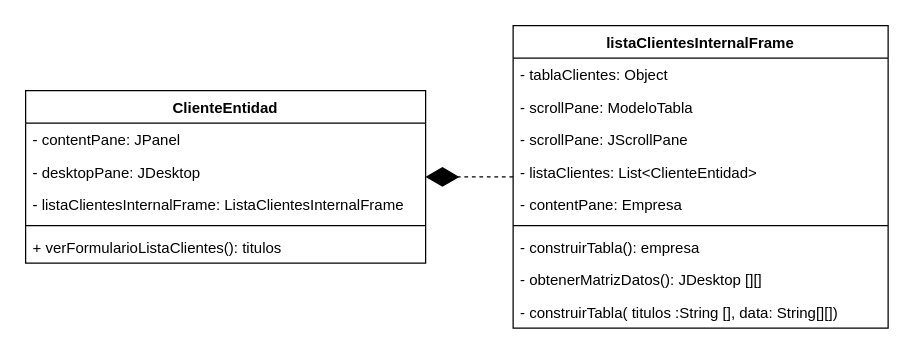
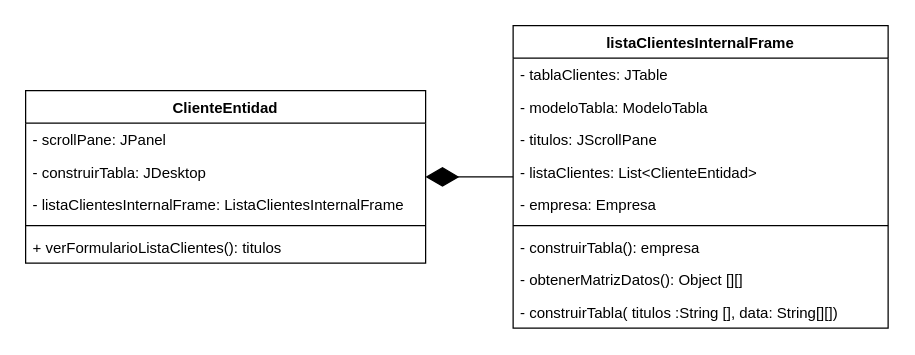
  <mxCell id="0" />
  <mxCell id="1" parent="0" />
  <mxCell id="2" value="ClienteEntidad" style="swimlane;fontStyle=1;align=center;verticalAlign=top;childLayout=stackLayout;horizontal=1;startSize=26;horizontalStack=0;resizeParent=1;resizeParentMax=0;resizeLast=0;collapsible=1;marginBottom=0;" vertex="1" parent="1"><mxGeometry x="20" y="72" width="320" height="138" as="geometry" /></mxCell>
- <mxCell id="3" value="- contentPane: JPanel" style="text;strokeColor=none;fillColor=none;align=left;verticalAlign=top;spacingLeft=4;spacingRight=4;overflow=hidden;rotatable=0;points=[[0,0.5],[1,0.5]];portConstraint=eastwest;" vertex="1" parent="2"><mxGeometry y="26" width="320" height="26" as="geometry" /></mxCell>
- <mxCell id="4" value="- desktopPane: JDesktop" style="text;strokeColor=none;fillColor=none;align=left;verticalAlign=top;spacingLeft=4;spacingRight=4;overflow=hidden;rotatable=0;points=[[0,0.5],[1,0.5]];portConstraint=eastwest;" vertex="1" parent="2"><mxGeometry y="52" width="320" height="26" as="geometry" /></mxCell>
+ <mxCell id="3" value="- scrollPane: JPanel" style="text;strokeColor=none;fillColor=none;align=left;verticalAlign=top;spacingLeft=4;spacingRight=4;overflow=hidden;rotatable=0;points=[[0,0.5],[1,0.5]];portConstraint=eastwest;" vertex="1" parent="2"><mxGeometry y="26" width="320" height="26" as="geometry" /></mxCell>
+ <mxCell id="4" value="- construirTabla: JDesktop" style="text;strokeColor=none;fillColor=none;align=left;verticalAlign=top;spacingLeft=4;spacingRight=4;overflow=hidden;rotatable=0;points=[[0,0.5],[1,0.5]];portConstraint=eastwest;" vertex="1" parent="2"><mxGeometry y="52" width="320" height="26" as="geometry" /></mxCell>
  <mxCell id="5" value="- listaClientesInternalFrame: ListaClientesInternalFrame" style="text;strokeColor=none;fillColor=none;align=left;verticalAlign=top;spacingLeft=4;spacingRight=4;overflow=hidden;rotatable=0;points=[[0,0.5],[1,0.5]];portConstraint=eastwest;" vertex="1" parent="2"><mxGeometry y="78" width="320" height="26" as="geometry" /></mxCell>
  <mxCell id="6" value="" style="line;strokeWidth=1;fillColor=none;align=left;verticalAlign=middle;spacingTop=-1;spacingLeft=3;spacingRight=3;rotatable=0;labelPosition=right;points=[];portConstraint=eastwest;" vertex="1" parent="2"><mxGeometry y="104" width="320" height="8" as="geometry" /></mxCell>
  <mxCell id="7" value="+ verFormularioListaClientes(): titulos" style="text;strokeColor=none;fillColor=none;align=left;verticalAlign=top;spacingLeft=4;spacingRight=4;overflow=hidden;rotatable=0;points=[[0,0.5],[1,0.5]];portConstraint=eastwest;" vertex="1" parent="2"><mxGeometry y="112" width="320" height="26" as="geometry" /></mxCell>
  <mxCell id="8" value="listaClientesInternalFrame" style="swimlane;fontStyle=1;align=center;verticalAlign=top;childLayout=stackLayout;horizontal=1;startSize=26;horizontalStack=0;resizeParent=1;resizeParentMax=0;resizeLast=0;collapsible=1;marginBottom=0;" vertex="1" parent="1"><mxGeometry x="410" y="20" width="300" height="242" as="geometry" /></mxCell>
- <mxCell id="9" value="- tablaClientes: Object" style="text;strokeColor=none;fillColor=none;align=left;verticalAlign=top;spacingLeft=4;spacingRight=4;overflow=hidden;rotatable=0;points=[[0,0.5],[1,0.5]];portConstraint=eastwest;" vertex="1" parent="8"><mxGeometry y="26" width="300" height="26" as="geometry" /></mxCell>
- <mxCell id="10" value="- scrollPane: ModeloTabla" style="text;strokeColor=none;fillColor=none;align=left;verticalAlign=top;spacingLeft=4;spacingRight=4;overflow=hidden;rotatable=0;points=[[0,0.5],[1,0.5]];portConstraint=eastwest;" vertex="1" parent="8"><mxGeometry y="52" width="300" height="26" as="geometry" /></mxCell>
- <mxCell id="11" value="- scrollPane: JScrollPane" style="text;strokeColor=none;fillColor=none;align=left;verticalAlign=top;spacingLeft=4;spacingRight=4;overflow=hidden;rotatable=0;points=[[0,0.5],[1,0.5]];portConstraint=eastwest;" vertex="1" parent="8"><mxGeometry y="78" width="300" height="26" as="geometry" /></mxCell>
+ <mxCell id="9" value="- tablaClientes: JTable" style="text;strokeColor=none;fillColor=none;align=left;verticalAlign=top;spacingLeft=4;spacingRight=4;overflow=hidden;rotatable=0;points=[[0,0.5],[1,0.5]];portConstraint=eastwest;" vertex="1" parent="8"><mxGeometry y="26" width="300" height="26" as="geometry" /></mxCell>
+ <mxCell id="10" value="- modeloTabla: ModeloTabla" style="text;strokeColor=none;fillColor=none;align=left;verticalAlign=top;spacingLeft=4;spacingRight=4;overflow=hidden;rotatable=0;points=[[0,0.5],[1,0.5]];portConstraint=eastwest;" vertex="1" parent="8"><mxGeometry y="52" width="300" height="26" as="geometry" /></mxCell>
+ <mxCell id="11" value="- titulos: JScrollPane" style="text;strokeColor=none;fillColor=none;align=left;verticalAlign=top;spacingLeft=4;spacingRight=4;overflow=hidden;rotatable=0;points=[[0,0.5],[1,0.5]];portConstraint=eastwest;" vertex="1" parent="8"><mxGeometry y="78" width="300" height="26" as="geometry" /></mxCell>
  <mxCell id="12" value="- listaClientes: List&lt;ClienteEntidad&gt;" style="text;strokeColor=none;fillColor=none;align=left;verticalAlign=top;spacingLeft=4;spacingRight=4;overflow=hidden;rotatable=0;points=[[0,0.5],[1,0.5]];portConstraint=eastwest;" vertex="1" parent="8"><mxGeometry y="104" width="300" height="26" as="geometry" /></mxCell>
- <mxCell id="13" value="- contentPane: Empresa" style="text;strokeColor=none;fillColor=none;align=left;verticalAlign=top;spacingLeft=4;spacingRight=4;overflow=hidden;rotatable=0;points=[[0,0.5],[1,0.5]];portConstraint=eastwest;" vertex="1" parent="8"><mxGeometry y="130" width="300" height="26" as="geometry" /></mxCell>
+ <mxCell id="13" value="- empresa: Empresa" style="text;strokeColor=none;fillColor=none;align=left;verticalAlign=top;spacingLeft=4;spacingRight=4;overflow=hidden;rotatable=0;points=[[0,0.5],[1,0.5]];portConstraint=eastwest;" vertex="1" parent="8"><mxGeometry y="130" width="300" height="26" as="geometry" /></mxCell>
  <mxCell id="14" value="" style="line;strokeWidth=1;fillColor=none;align=left;verticalAlign=middle;spacingTop=-1;spacingLeft=3;spacingRight=3;rotatable=0;labelPosition=right;points=[];portConstraint=eastwest;" vertex="1" parent="8"><mxGeometry y="156" width="300" height="8" as="geometry" /></mxCell>
  <mxCell id="15" value="- construirTabla(): empresa" style="text;strokeColor=none;fillColor=none;align=left;verticalAlign=top;spacingLeft=4;spacingRight=4;overflow=hidden;rotatable=0;points=[[0,0.5],[1,0.5]];portConstraint=eastwest;" vertex="1" parent="8"><mxGeometry y="164" width="300" height="26" as="geometry" /></mxCell>
- <mxCell id="16" value="- obtenerMatrizDatos(): JDesktop [][]" style="text;strokeColor=none;fillColor=none;align=left;verticalAlign=top;spacingLeft=4;spacingRight=4;overflow=hidden;rotatable=0;points=[[0,0.5],[1,0.5]];portConstraint=eastwest;" vertex="1" parent="8"><mxGeometry y="190" width="300" height="26" as="geometry" /></mxCell>
+ <mxCell id="16" value="- obtenerMatrizDatos(): Object [][]" style="text;strokeColor=none;fillColor=none;align=left;verticalAlign=top;spacingLeft=4;spacingRight=4;overflow=hidden;rotatable=0;points=[[0,0.5],[1,0.5]];portConstraint=eastwest;" vertex="1" parent="8"><mxGeometry y="190" width="300" height="26" as="geometry" /></mxCell>
  <mxCell id="17" value="- construirTabla( titulos :String [], data: String[][])" style="text;strokeColor=none;fillColor=none;align=left;verticalAlign=top;spacingLeft=4;spacingRight=4;overflow=hidden;rotatable=0;points=[[0,0.5],[1,0.5]];portConstraint=eastwest;" vertex="1" parent="8"><mxGeometry y="216" width="300" height="26" as="geometry" /></mxCell>
- <mxCell id="18" value="" style="endArrow=diamondThin;endFill=1;endSize=24;html=1;dashed=1;" edge="1" parent="1" source="8" target="2"><mxGeometry width="160" relative="1" as="geometry"><mxPoint x="280" y="110" as="sourcePoint" /><mxPoint x="440" y="110" as="targetPoint" /></mxGeometry></mxCell>
+ <mxCell id="18" value="" style="endArrow=diamondThin;endFill=1;endSize=24;html=1;" edge="1" parent="1" source="8" target="2"><mxGeometry width="160" relative="1" as="geometry"><mxPoint x="280" y="110" as="sourcePoint" /><mxPoint x="440" y="110" as="targetPoint" /></mxGeometry></mxCell>
